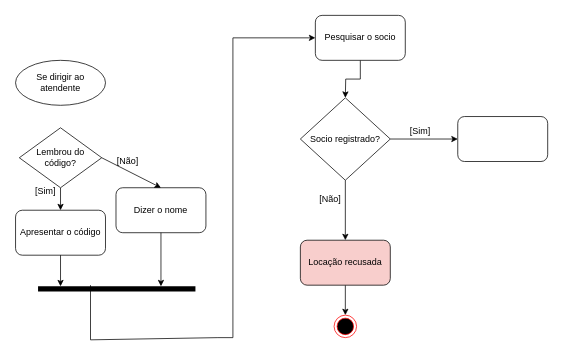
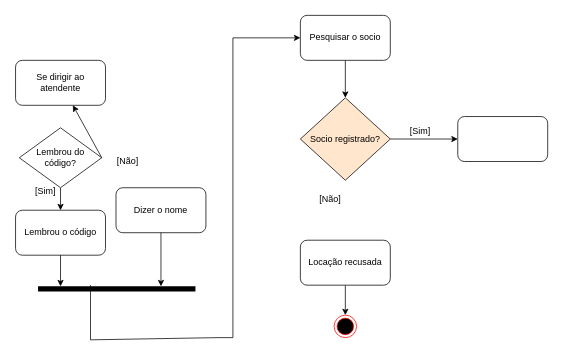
  <mxCell id="0" />
  <mxCell id="1" parent="0" />
- <mxCell id="2" value="Se dirigir ao atendente" style="ellipse;whiteSpace=wrap;html=1;" vertex="1" parent="1"><mxGeometry x="20" y="80" width="120" height="60" as="geometry" /></mxCell>
- <mxCell id="3" value="Apresentar o código" style="rounded=1;whiteSpace=wrap;html=1;" vertex="1" parent="1"><mxGeometry x="20" y="280" width="120" height="60" as="geometry" /></mxCell>
+ <mxCell id="2" value="Se dirigir ao atendente" style="rounded=1;whiteSpace=wrap;html=1;" vertex="1" parent="1"><mxGeometry x="20" y="80" width="120" height="60" as="geometry" /></mxCell>
+ <mxCell id="3" value="Lembrou o código" style="rounded=1;whiteSpace=wrap;html=1;" vertex="1" parent="1"><mxGeometry x="20" y="280" width="120" height="60" as="geometry" /></mxCell>
  <mxCell id="4" style="edgeStyle=orthogonalEdgeStyle;rounded=0;orthogonalLoop=1;jettySize=auto;html=1;exitX=0.5;exitY=1;exitDx=0;exitDy=0;entryX=0.5;entryY=0;entryDx=0;entryDy=0;" edge="1" parent="1" source="5" target="3"><mxGeometry relative="1" as="geometry" /></mxCell>
  <mxCell id="5" value="Lembrou do código?" style="rhombus;whiteSpace=wrap;html=1;" vertex="1" parent="1"><mxGeometry x="25" y="170" width="110" height="80" as="geometry" /></mxCell>
  <mxCell id="6" value="[Sim]" style="text;html=1;align=center;verticalAlign=middle;whiteSpace=wrap;rounded=0;" vertex="1" parent="1"><mxGeometry x="30" y="240" width="60" height="30" as="geometry" /></mxCell>
  <mxCell id="7" value="Dizer o nome" style="rounded=1;whiteSpace=wrap;html=1;" vertex="1" parent="1"><mxGeometry x="154" y="250" width="120" height="60" as="geometry" /></mxCell>
- <mxCell id="8" value="" style="endArrow=classic;html=1;rounded=0;entryX=0.5;entryY=0;entryDx=0;entryDy=0;exitX=1;exitY=0.5;exitDx=0;exitDy=0;" edge="1" parent="1" source="5" target="7"><mxGeometry width="50" height="50" relative="1" as="geometry"><mxPoint x="170" y="240" as="sourcePoint" /><mxPoint x="220" y="190" as="targetPoint" /></mxGeometry></mxCell>
+ <mxCell id="8" value="" style="endArrow=classic;html=1;rounded=0;exitX=1;exitY=0.5;exitDx=0;exitDy=0;" edge="1" parent="1" source="5" target="2"><mxGeometry width="50" height="50" relative="1" as="geometry"><mxPoint x="170" y="240" as="sourcePoint" /><mxPoint x="220" y="190" as="targetPoint" /></mxGeometry></mxCell>
  <mxCell id="9" value="[Não]" style="text;html=1;align=center;verticalAlign=middle;whiteSpace=wrap;rounded=0;" vertex="1" parent="1"><mxGeometry x="140" y="200" width="60" height="30" as="geometry" /></mxCell>
  <mxCell id="10" value="" style="line;strokeWidth=7;html=1;perimeter=backbonePerimeter;points=[];outlineConnect=0;" vertex="1" parent="1"><mxGeometry x="50" y="380" width="210" height="10" as="geometry" /></mxCell>
  <mxCell id="11" value="" style="endArrow=classic;html=1;rounded=0;exitX=0.5;exitY=1;exitDx=0;exitDy=0;" edge="1" parent="1" source="7" target="10"><mxGeometry width="50" height="50" relative="1" as="geometry"><mxPoint x="234" y="300" as="sourcePoint" /><mxPoint x="194" y="400" as="targetPoint" /></mxGeometry></mxCell>
  <mxCell id="12" value="" style="endArrow=classic;html=1;rounded=0;exitX=0.5;exitY=1;exitDx=0;exitDy=0;" edge="1" parent="1" source="3" target="10"><mxGeometry width="50" height="50" relative="1" as="geometry"><mxPoint x="-20" y="410" as="sourcePoint" /><mxPoint x="80" y="370" as="targetPoint" /></mxGeometry></mxCell>
  <mxCell id="13" value="" style="endArrow=classic;html=1;rounded=0;entryX=0;entryY=0.5;entryDx=0;entryDy=0;" edge="1" parent="1" target="15"><mxGeometry width="50" height="50" relative="1" as="geometry"><mxPoint x="120" y="380.001" as="sourcePoint" /><mxPoint x="420" y="260" as="targetPoint" /><Array as="points"><mxPoint x="120" y="452.93" /><mxPoint x="290" y="450" /><mxPoint x="310" y="450" /><mxPoint x="310" y="50" /></Array></mxGeometry></mxCell>
  <mxCell id="14" value="" style="edgeStyle=orthogonalEdgeStyle;rounded=0;orthogonalLoop=1;jettySize=auto;html=1;" edge="1" parent="1" source="15"><mxGeometry relative="1" as="geometry"><mxPoint x="460" y="130" as="targetPoint" /></mxGeometry></mxCell>
- <mxCell id="15" value="Pesquisar o socio" style="rounded=1;whiteSpace=wrap;html=1;" vertex="1" parent="1"><mxGeometry x="420" y="20" width="120" height="60" as="geometry" /></mxCell>
- <mxCell id="16" style="edgeStyle=orthogonalEdgeStyle;rounded=0;orthogonalLoop=1;jettySize=auto;html=1;exitX=0.5;exitY=1;exitDx=0;exitDy=0;" edge="1" parent="1" source="18" target="20"><mxGeometry relative="1" as="geometry" /></mxCell>
+ <mxCell id="15" value="Pesquisar o socio" style="rounded=1;whiteSpace=wrap;html=1;" vertex="1" parent="1"><mxGeometry x="400" y="20" width="120" height="60" as="geometry" /></mxCell>
  <mxCell id="17" style="edgeStyle=orthogonalEdgeStyle;rounded=0;orthogonalLoop=1;jettySize=auto;html=1;exitX=1;exitY=0.5;exitDx=0;exitDy=0;entryX=0;entryY=0.5;entryDx=0;entryDy=0;" edge="1" parent="1" source="18" target="22"><mxGeometry relative="1" as="geometry" /></mxCell>
- <mxCell id="18" value="Socio registrado?" style="rhombus;whiteSpace=wrap;html=1;" vertex="1" parent="1"><mxGeometry x="400" y="130" width="120" height="110" as="geometry" /></mxCell>
+ <mxCell id="18" value="Socio registrado?" style="rhombus;whiteSpace=wrap;html=1;fillColor=#ffe6cc;" vertex="1" parent="1"><mxGeometry x="400" y="130" width="120" height="110" as="geometry" /></mxCell>
  <mxCell id="19" style="edgeStyle=orthogonalEdgeStyle;rounded=0;orthogonalLoop=1;jettySize=auto;html=1;exitX=0.5;exitY=1;exitDx=0;exitDy=0;entryX=0.5;entryY=0;entryDx=0;entryDy=0;" edge="1" parent="1" source="20" target="24"><mxGeometry relative="1" as="geometry" /></mxCell>
- <mxCell id="20" value="Locação recusada" style="rounded=1;whiteSpace=wrap;html=1;fillColor=#f8cecc;" vertex="1" parent="1"><mxGeometry x="400" y="320" width="120" height="60" as="geometry" /></mxCell>
+ <mxCell id="20" value="Locação recusada" style="rounded=1;whiteSpace=wrap;html=1;" vertex="1" parent="1"><mxGeometry x="400" y="320" width="120" height="60" as="geometry" /></mxCell>
  <mxCell id="21" value="[Não]" style="text;html=1;align=center;verticalAlign=middle;whiteSpace=wrap;rounded=0;" vertex="1" parent="1"><mxGeometry x="410" y="250" width="60" height="30" as="geometry" /></mxCell>
  <mxCell id="22" value="" style="rounded=1;whiteSpace=wrap;html=1;" vertex="1" parent="1"><mxGeometry x="610" y="155" width="120" height="60" as="geometry" /></mxCell>
  <mxCell id="23" value="[Sim]" style="text;html=1;align=center;verticalAlign=middle;whiteSpace=wrap;rounded=0;" vertex="1" parent="1"><mxGeometry x="530" y="160" width="60" height="30" as="geometry" /></mxCell>
  <mxCell id="24" value="" style="ellipse;html=1;shape=endState;fillColor=#000000;strokeColor=#ff0000;" vertex="1" parent="1"><mxGeometry x="445" y="420" width="30" height="30" as="geometry" /></mxCell>
